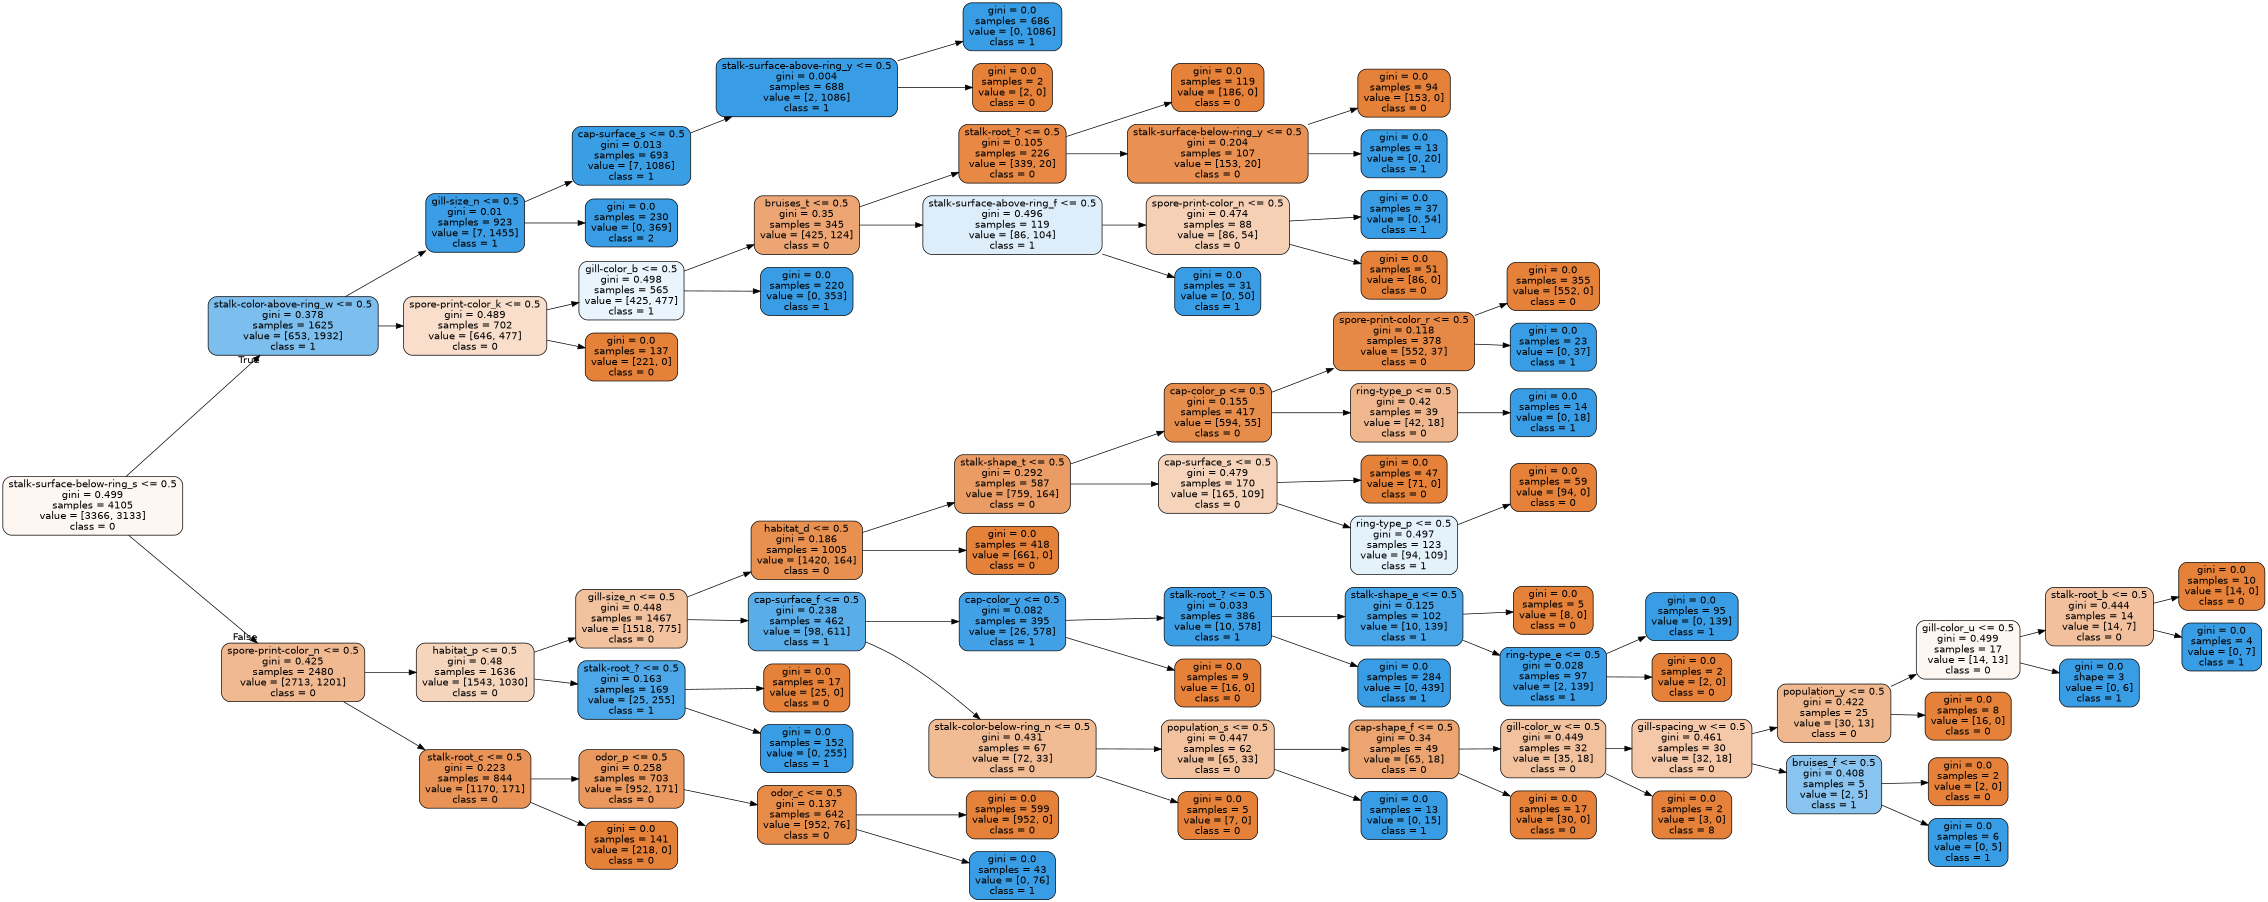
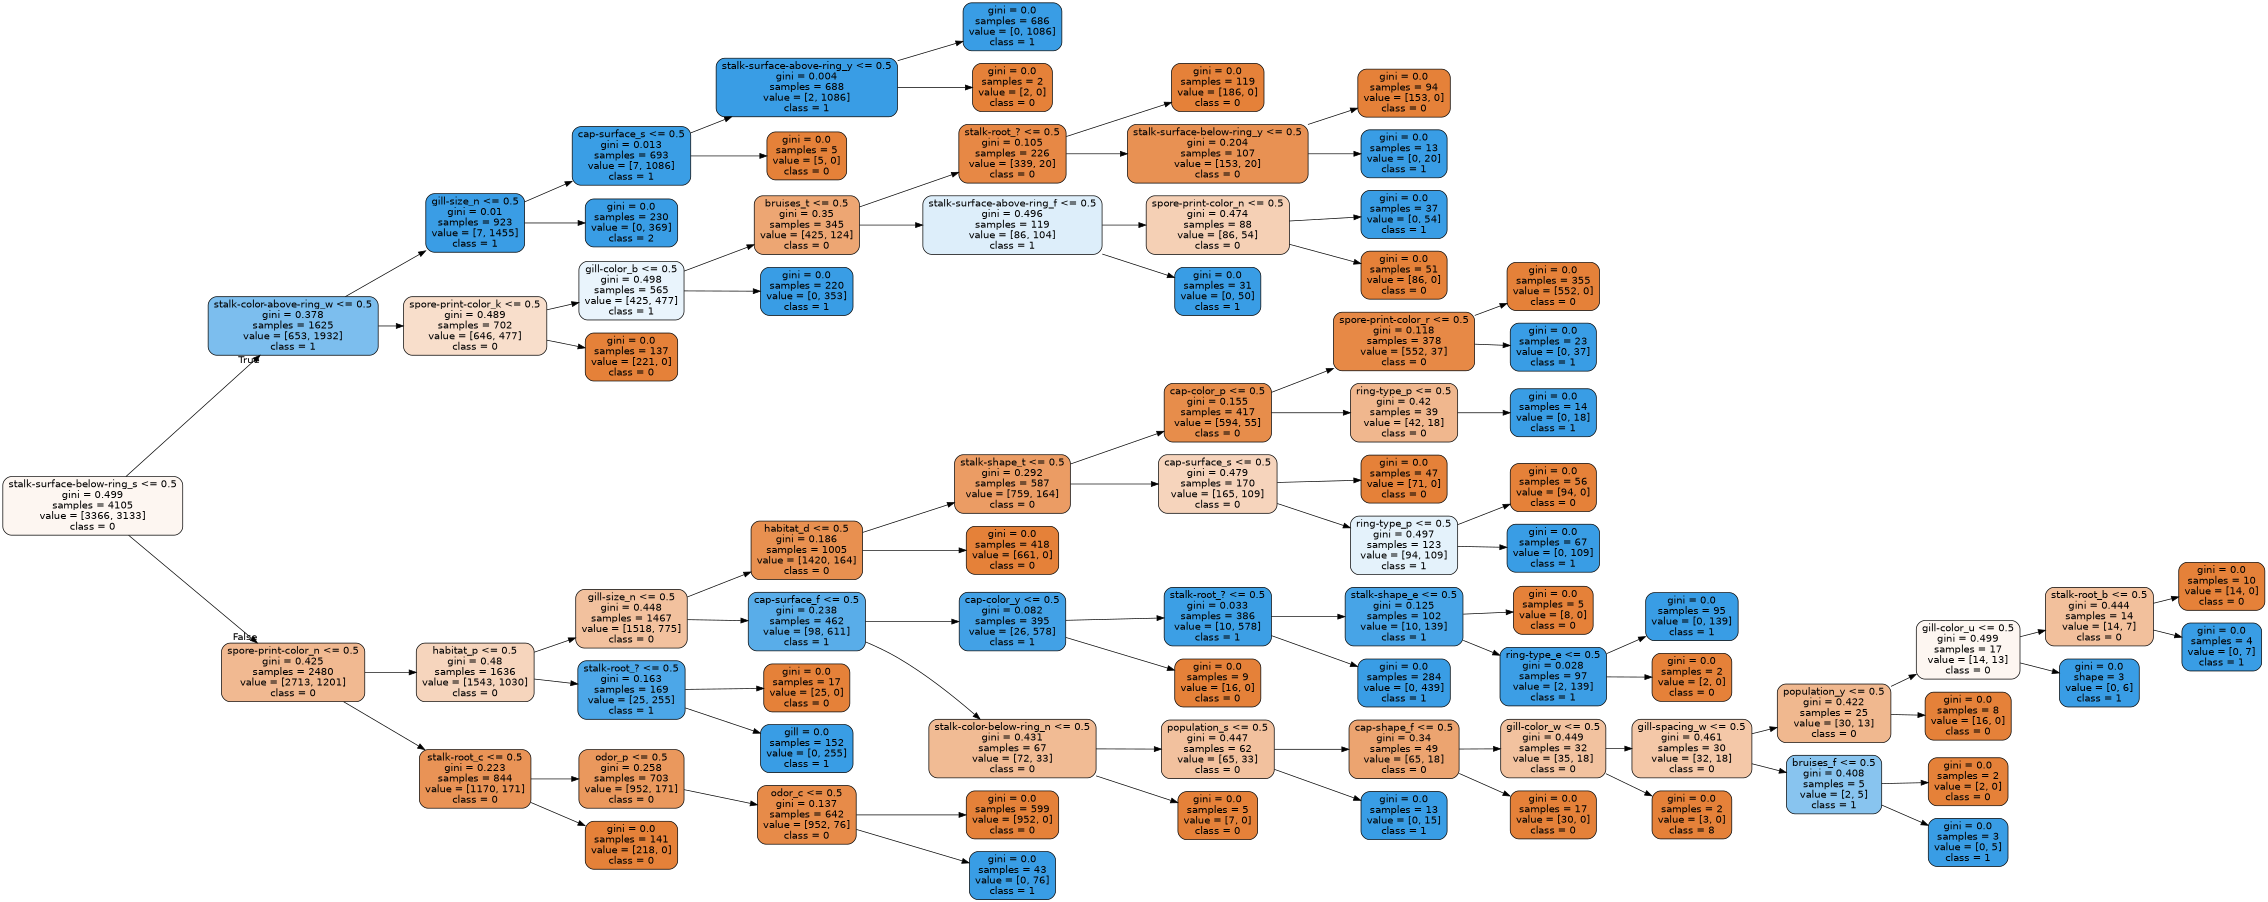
  digraph {
    rankdir=LR
    node [color=black fillcolor="#e58139" fontname=helvetica shape=box style="filled, rounded"]
    edge [fontname=helvetica]
    n1 [fillcolor="#fdf6f1" label="stalk-surface-below-ring_s <= 0.5\ngini = 0.499\nsamples = 4105\nvalue = [3366, 3133]\nclass = 0"]
    n2 [fillcolor="#7cbeee" label="stalk-color-above-ring_w <= 0.5\ngini = 0.378\nsamples = 1625\nvalue = [653, 1932]\nclass = 1"]
    n3 [fillcolor="#f1b991" label="spore-print-color_n <= 0.5\ngini = 0.425\nsamples = 2480\nvalue = [2713, 1201]\nclass = 0"]
    n4 [fillcolor="#3a9de5" label="gill-size_n <= 0.5\ngini = 0.01\nsamples = 923\nvalue = [7, 1455]\nclass = 1"]
    n5 [fillcolor="#f8decb" label="spore-print-color_k <= 0.5\ngini = 0.489\nsamples = 702\nvalue = [646, 477]\nclass = 0"]
    n6 [fillcolor="#f6d5bd" label="habitat_p <= 0.5\ngini = 0.48\nsamples = 1636\nvalue = [1543, 1030]\nclass = 0"]
    n7 [fillcolor="#e99356" label="stalk-root_c <= 0.5\ngini = 0.223\nsamples = 844\nvalue = [1170, 171]\nclass = 0"]
    n8 [fillcolor="#3a9ee5" label="cap-surface_s <= 0.5\ngini = 0.013\nsamples = 693\nvalue = [7, 1086]\nclass = 1"]
    n9 [fillcolor="#399de5" label="gini = 0.0\nsamples = 230\nvalue = [0, 369]\nclass = 2"]
    n10 [fillcolor="#e9f4fc" label="gill-color_b <= 0.5\ngini = 0.498\nsamples = 565\nvalue = [425, 477]\nclass = 1"]
    n11 [label="gini = 0.0\nsamples = 137\nvalue = [221, 0]\nclass = 0"]
    n12 [fillcolor="#399de5" label="stalk-surface-above-ring_y <= 0.5\ngini = 0.004\nsamples = 688\nvalue = [2, 1086]\nclass = 1"]
+   n13 [label="gini = 0.0\nsamples = 5\nvalue = [5, 0]\nclass = 0"]
    n14 [fillcolor="#399de5" label="gini = 0.0\nsamples = 686\nvalue = [0, 1086]\nclass = 1"]
    n15 [label="gini = 0.0\nsamples = 2\nvalue = [2, 0]\nclass = 0"]
    n16 [fillcolor="#eda673" label="bruises_t <= 0.5\ngini = 0.35\nsamples = 345\nvalue = [425, 124]\nclass = 0"]
    n17 [fillcolor="#399de5" label="gini = 0.0\nsamples = 220\nvalue = [0, 353]\nclass = 1"]
    n18 [fillcolor="#e78845" label="stalk-root_? <= 0.5\ngini = 0.105\nsamples = 226\nvalue = [339, 20]\nclass = 0"]
    n19 [fillcolor="#ddeefa" label="stalk-surface-above-ring_f <= 0.5\ngini = 0.496\nsamples = 119\nvalue = [86, 104]\nclass = 1"]
    n20 [label="gini = 0.0\nsamples = 119\nvalue = [186, 0]\nclass = 0"]
    n21 [fillcolor="#e89153" label="stalk-surface-below-ring_y <= 0.5\ngini = 0.204\nsamples = 107\nvalue = [153, 20]\nclass = 0"]
    n22 [fillcolor="#f5d0b5" label="spore-print-color_n <= 0.5\ngini = 0.474\nsamples = 88\nvalue = [86, 54]\nclass = 0"]
    n23 [fillcolor="#399de5" label="gini = 0.0\nsamples = 31\nvalue = [0, 50]\nclass = 1"]
    n24 [label="gini = 0.0\nsamples = 94\nvalue = [153, 0]\nclass = 0"]
    n25 [fillcolor="#399de5" label="gini = 0.0\nsamples = 13\nvalue = [0, 20]\nclass = 1"]
    n26 [fillcolor="#399de5" label="gini = 0.0\nsamples = 37\nvalue = [0, 54]\nclass = 1"]
    n27 [label="gini = 0.0\nsamples = 51\nvalue = [86, 0]\nclass = 0"]
    n28 [fillcolor="#f2c19e" label="gill-size_n <= 0.5\ngini = 0.448\nsamples = 1467\nvalue = [1518, 775]\nclass = 0"]
    n29 [fillcolor="#4ca7e8" label="stalk-root_? <= 0.5\ngini = 0.163\nsamples = 169\nvalue = [25, 255]\nclass = 1"]
    n30 [fillcolor="#ea985d" label="odor_p <= 0.5\ngini = 0.258\nsamples = 703\nvalue = [952, 171]\nclass = 0"]
    n31 [label="gini = 0.0\nsamples = 141\nvalue = [218, 0]\nclass = 0"]
    n32 [fillcolor="#e89050" label="habitat_d <= 0.5\ngini = 0.186\nsamples = 1005\nvalue = [1420, 164]\nclass = 0"]
    n33 [fillcolor="#59ade9" label="cap-surface_f <= 0.5\ngini = 0.238\nsamples = 462\nvalue = [98, 611]\nclass = 1"]
    n34 [label="gini = 0.0\nsamples = 17\nvalue = [25, 0]\nclass = 0"]
-   n35 [fillcolor="#399de5" label="gini = 0.0\nsamples = 152\nvalue = [0, 255]\nclass = 1"]
+   n35 [fillcolor="#399de5" label="gill = 0.0\nsamples = 152\nvalue = [0, 255]\nclass = 1"]
    n36 [fillcolor="#eb9c64" label="stalk-shape_t <= 0.5\ngini = 0.292\nsamples = 587\nvalue = [759, 164]\nclass = 0"]
    n37 [label="gini = 0.0\nsamples = 418\nvalue = [661, 0]\nclass = 0"]
    n38 [fillcolor="#42a1e6" label="cap-color_y <= 0.5\ngini = 0.082\nsamples = 395\nvalue = [26, 578]\nclass = 1"]
    n39 [fillcolor="#f1bb94" label="stalk-color-below-ring_n <= 0.5\ngini = 0.431\nsamples = 67\nvalue = [72, 33]\nclass = 0"]
    n40 [fillcolor="#e78d4b" label="cap-color_p <= 0.5\ngini = 0.155\nsamples = 417\nvalue = [594, 55]\nclass = 0"]
    n41 [fillcolor="#f6d4bc" label="cap-surface_s <= 0.5\ngini = 0.479\nsamples = 170\nvalue = [165, 109]\nclass = 0"]
    n42 [fillcolor="#e78946" label="spore-print-color_r <= 0.5\ngini = 0.118\nsamples = 378\nvalue = [552, 37]\nclass = 0"]
    n43 [fillcolor="#f0b78e" label="ring-type_p <= 0.5\ngini = 0.42\nsamples = 39\nvalue = [42, 18]\nclass = 0"]
    n44 [label="gini = 0.0\nsamples = 47\nvalue = [71, 0]\nclass = 0"]
    n45 [fillcolor="#e4f2fb" label="ring-type_p <= 0.5\ngini = 0.497\nsamples = 123\nvalue = [94, 109]\nclass = 1"]
    n46 [label="gini = 0.0\nsamples = 355\nvalue = [552, 0]\nclass = 0"]
    n47 [fillcolor="#399de5" label="gini = 0.0\nsamples = 23\nvalue = [0, 37]\nclass = 1"]
    n48 [fillcolor="#399de5" label="gini = 0.0\nsamples = 14\nvalue = [0, 18]\nclass = 1"]
-   n49 [label="gini = 0.0\nsamples = 59\nvalue = [94, 0]\nclass = 0"]
+   n49 [label="gini = 0.0\nsamples = 56\nvalue = [94, 0]\nclass = 0"]
+   n50 [fillcolor="#399de5" label="gini = 0.0\nsamples = 67\nvalue = [0, 109]\nclass = 1"]
    n51 [fillcolor="#3c9fe5" label="stalk-root_? <= 0.5\ngini = 0.033\nsamples = 386\nvalue = [10, 578]\nclass = 1"]
    n52 [label="gini = 0.0\nsamples = 9\nvalue = [16, 0]\nclass = 0"]
    n53 [fillcolor="#f2c19e" label="population_s <= 0.5\ngini = 0.447\nsamples = 62\nvalue = [65, 33]\nclass = 0"]
    n54 [label="gini = 0.0\nsamples = 5\nvalue = [7, 0]\nclass = 0"]
    n55 [fillcolor="#47a4e7" label="stalk-shape_e <= 0.5\ngini = 0.125\nsamples = 102\nvalue = [10, 139]\nclass = 1"]
    n56 [fillcolor="#399de5" label="gini = 0.0\nsamples = 284\nvalue = [0, 439]\nclass = 1"]
    n57 [label="gini = 0.0\nsamples = 5\nvalue = [8, 0]\nclass = 0"]
    n58 [fillcolor="#3c9ee5" label="ring-type_e <= 0.5\ngini = 0.028\nsamples = 97\nvalue = [2, 139]\nclass = 1"]
    n59 [fillcolor="#399de5" label="gini = 0.0\nsamples = 95\nvalue = [0, 139]\nclass = 1"]
    n60 [label="gini = 0.0\nsamples = 2\nvalue = [2, 0]\nclass = 0"]
    n61 [fillcolor="#eca470" label="cap-shape_f <= 0.5\ngini = 0.34\nsamples = 49\nvalue = [65, 18]\nclass = 0"]
    n62 [fillcolor="#399de5" label="gini = 0.0\nsamples = 13\nvalue = [0, 15]\nclass = 1"]
    n63 [fillcolor="#f2c29f" label="gill-color_w <= 0.5\ngini = 0.449\nsamples = 32\nvalue = [35, 18]\nclass = 0"]
    n64 [label="gini = 0.0\nsamples = 17\nvalue = [30, 0]\nclass = 0"]
    n65 [fillcolor="#f4c8a8" label="gill-spacing_w <= 0.5\ngini = 0.461\nsamples = 30\nvalue = [32, 18]\nclass = 0"]
    n66 [label="gini = 0.0\nsamples = 2\nvalue = [3, 0]\nclass = 8"]
    n67 [fillcolor="#f0b88f" label="population_y <= 0.5\ngini = 0.422\nsamples = 25\nvalue = [30, 13]\nclass = 0"]
    n68 [fillcolor="#88c4ef" label="bruises_f <= 0.5\ngini = 0.408\nsamples = 5\nvalue = [2, 5]\nclass = 1"]
    n69 [fillcolor="#fdf6f1" label="gill-color_u <= 0.5\ngini = 0.499\nsamples = 17\nvalue = [14, 13]\nclass = 0"]
    n70 [label="gini = 0.0\nsamples = 8\nvalue = [16, 0]\nclass = 0"]
    n71 [label="gini = 0.0\nsamples = 2\nvalue = [2, 0]\nclass = 0"]
-   n72 [fillcolor="#399de5" label="gini = 0.0\nsamples = 6\nvalue = [0, 5]\nclass = 1"]
+   n72 [fillcolor="#399de5" label="gini = 0.0\nsamples = 3\nvalue = [0, 5]\nclass = 1"]
    n73 [fillcolor="#f2c09c" label="stalk-root_b <= 0.5\ngini = 0.444\nsamples = 14\nvalue = [14, 7]\nclass = 0"]
    n74 [fillcolor="#399de5" label="gini = 0.0\nshape = 3\nvalue = [0, 6]\nclass = 1"]
    n75 [label="gini = 0.0\nsamples = 10\nvalue = [14, 0]\nclass = 0"]
    n76 [fillcolor="#399de5" label="gini = 0.0\nsamples = 4\nvalue = [0, 7]\nclass = 1"]
    n77 [fillcolor="#e78b49" label="odor_c <= 0.5\ngini = 0.137\nsamples = 642\nvalue = [952, 76]\nclass = 0"]
    n78 [label="gini = 0.0\nsamples = 599\nvalue = [952, 0]\nclass = 0"]
    n79 [fillcolor="#399de5" label="gini = 0.0\nsamples = 43\nvalue = [0, 76]\nclass = 1"]
    n1 -> n2 [headlabel=True labelangle=45 labeldistance=2.5]
    n1 -> n3 [headlabel=False labelangle=-45 labeldistance=2.5]
    n2 -> n4
    n2 -> n5
    n3 -> n6
    n3 -> n7
    n4 -> n8
    n4 -> n9
    n5 -> n10
    n5 -> n11
    n6 -> n28
    n6 -> n29
    n7 -> n30
    n7 -> n31
    n8 -> n12
+   n8 -> n13
    n10 -> n16
    n10 -> n17
    n12 -> n14
    n12 -> n15
    n16 -> n18
    n16 -> n19
    n18 -> n20
    n18 -> n21
    n19 -> n22
    n19 -> n23
    n21 -> n24
    n21 -> n25
    n22 -> n26
    n22 -> n27
    n28 -> n32
    n28 -> n33
    n29 -> n34
    n29 -> n35
    n30 -> n77
    n32 -> n36
    n32 -> n37
    n33 -> n38
    n33 -> n39
    n36 -> n40
    n36 -> n41
    n38 -> n51
    n38 -> n52
    n39 -> n53
    n39 -> n54
    n40 -> n42
    n40 -> n43
    n41 -> n44
    n41 -> n45
    n42 -> n46
    n42 -> n47
    n43 -> n48
    n45 -> n49
+   n45 -> n50
    n51 -> n55
    n51 -> n56
    n53 -> n61
    n53 -> n62
    n55 -> n57
    n55 -> n58
    n58 -> n59
    n58 -> n60
    n61 -> n63
    n61 -> n64
    n63 -> n65
    n63 -> n66
    n65 -> n67
    n65 -> n68
    n67 -> n69
    n67 -> n70
    n68 -> n71
    n68 -> n72
    n69 -> n73
    n69 -> n74
    n73 -> n75
    n73 -> n76
    n77 -> n78
    n77 -> n79
  }
